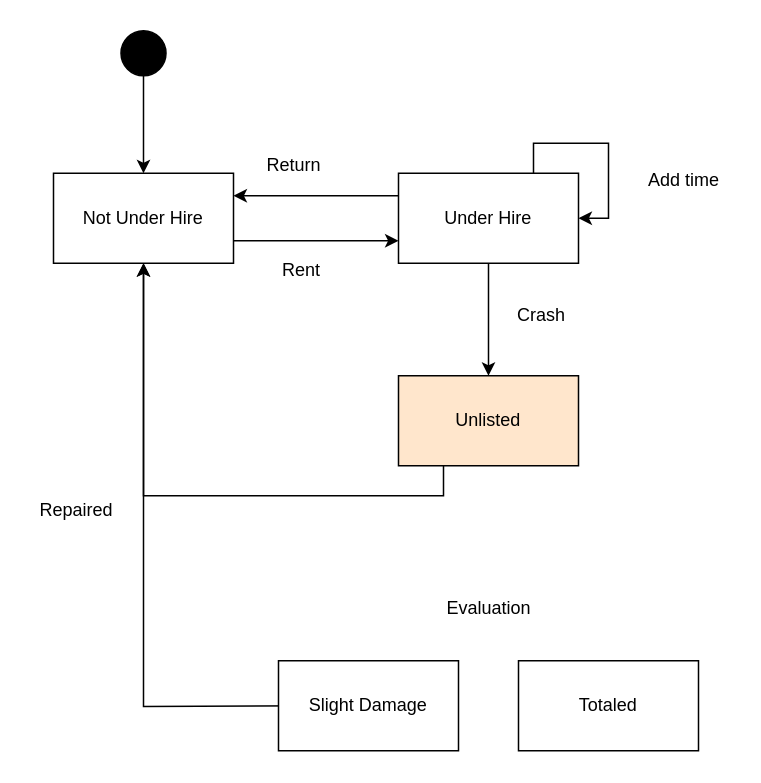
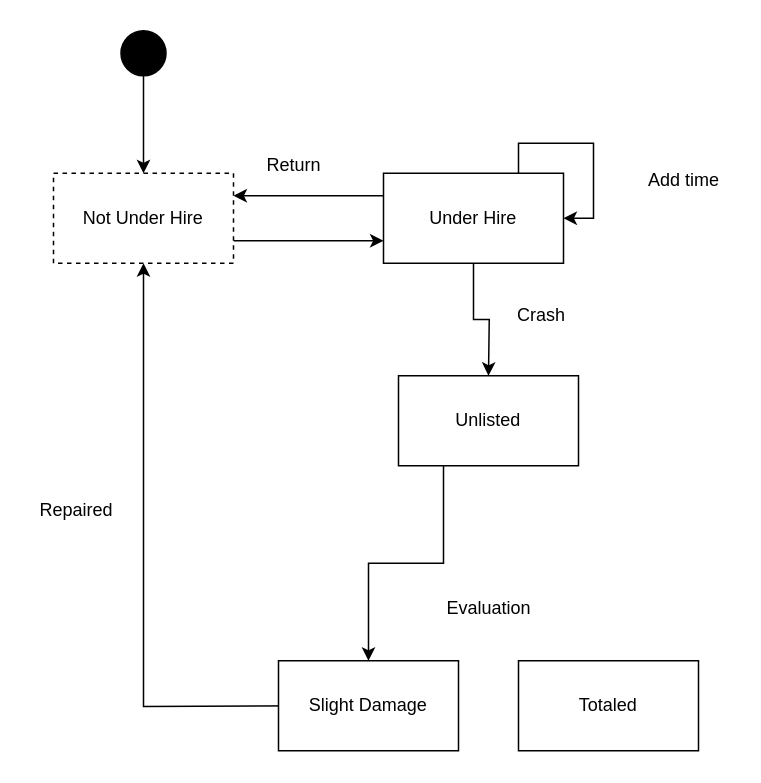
  <mxCell id="0" />
  <mxCell id="1" parent="0" />
  <mxCell id="2" style="edgeStyle=orthogonalEdgeStyle;rounded=0;orthogonalLoop=1;jettySize=auto;html=1;exitX=0.5;exitY=1;exitDx=0;exitDy=0;" edge="1" parent="1" source="4"><mxGeometry relative="1" as="geometry"><mxPoint x="325" y="250" as="targetPoint" /></mxGeometry></mxCell>
  <mxCell id="3" style="edgeStyle=orthogonalEdgeStyle;rounded=0;orthogonalLoop=1;jettySize=auto;html=1;exitX=0;exitY=0.25;exitDx=0;exitDy=0;entryX=1;entryY=0.25;entryDx=0;entryDy=0;" edge="1" parent="1" source="4" target="8"><mxGeometry relative="1" as="geometry" /></mxCell>
- <mxCell id="4" value="Under Hire" style="rounded=0;whiteSpace=wrap;html=1;fillColor=#FFFFFF;" vertex="1" parent="1"><mxGeometry x="265" y="115" width="120" height="60" as="geometry" /></mxCell>
+ <mxCell id="4" value="Under Hire" style="rounded=0;whiteSpace=wrap;html=1;fillColor=#FFFFFF;" vertex="1" parent="1"><mxGeometry x="255" y="115" width="120" height="60" as="geometry" /></mxCell>
  <mxCell id="5" style="edgeStyle=orthogonalEdgeStyle;rounded=0;orthogonalLoop=1;jettySize=auto;html=1;exitX=0;exitY=0.5;exitDx=0;exitDy=0;entryX=0.5;entryY=1;entryDx=0;entryDy=0;" edge="1" parent="1" target="8"><mxGeometry relative="1" as="geometry"><mxPoint x="215" y="470" as="sourcePoint" /></mxGeometry></mxCell>
  <mxCell id="6" value="Repaired" style="text;html=1;align=center;verticalAlign=middle;resizable=0;points=[];autosize=1;strokeColor=none;fillColor=none;" vertex="1" parent="1"><mxGeometry x="20" y="330" width="60" height="20" as="geometry" /></mxCell>
  <mxCell id="7" style="edgeStyle=orthogonalEdgeStyle;rounded=0;orthogonalLoop=1;jettySize=auto;html=1;exitX=1;exitY=0.75;exitDx=0;exitDy=0;entryX=0;entryY=0.75;entryDx=0;entryDy=0;" edge="1" parent="1" source="8" target="4"><mxGeometry relative="1" as="geometry" /></mxCell>
- <mxCell id="8" value="Not Under Hire" style="rounded=0;whiteSpace=wrap;html=1;fillColor=#FFFFFF;" vertex="1" parent="1"><mxGeometry x="35" y="115" width="120" height="60" as="geometry" /></mxCell>
- <mxCell id="9" style="edgeStyle=orthogonalEdgeStyle;rounded=0;orthogonalLoop=1;jettySize=auto;html=1;exitX=0.25;exitY=1;exitDx=0;exitDy=0;" edge="1" parent="1" source="10" target="8"><mxGeometry relative="1" as="geometry" /></mxCell>
- <mxCell id="10" value="Unlisted" style="whiteSpace=wrap;html=1;fillColor=#ffe6cc;" vertex="1" parent="1"><mxGeometry x="265" y="250" width="120" height="60" as="geometry" /></mxCell>
+ <mxCell id="8" value="Not Under Hire" style="rounded=0;whiteSpace=wrap;html=1;fillColor=#FFFFFF;dashed=1;" vertex="1" parent="1"><mxGeometry x="35" y="115" width="120" height="60" as="geometry" /></mxCell>
+ <mxCell id="9" style="edgeStyle=orthogonalEdgeStyle;rounded=0;orthogonalLoop=1;jettySize=auto;html=1;exitX=0.25;exitY=1;exitDx=0;exitDy=0;entryX=0.5;entryY=0;entryDx=0;entryDy=0;" edge="1" parent="1" source="10" target="13"><mxGeometry relative="1" as="geometry" /></mxCell>
+ <mxCell id="10" value="Unlisted" style="whiteSpace=wrap;html=1;fillColor=#FFFFFF;" vertex="1" parent="1"><mxGeometry x="265" y="250" width="120" height="60" as="geometry" /></mxCell>
  <mxCell id="11" value="Crash" style="text;html=1;align=center;verticalAlign=middle;resizable=0;points=[];autosize=1;strokeColor=none;fillColor=none;" vertex="1" parent="1"><mxGeometry x="335" y="200" width="50" height="20" as="geometry" /></mxCell>
  <mxCell id="12" value="Evaluation" style="text;html=1;align=center;verticalAlign=middle;resizable=0;points=[];autosize=1;strokeColor=none;fillColor=none;" vertex="1" parent="1"><mxGeometry x="290" y="395" width="70" height="20" as="geometry" /></mxCell>
  <mxCell id="13" value="Slight Damage" style="whiteSpace=wrap;html=1;fillColor=#FFFFFF;" vertex="1" parent="1"><mxGeometry x="185" y="440" width="120" height="60" as="geometry" /></mxCell>
  <mxCell id="14" value="Totaled" style="whiteSpace=wrap;html=1;fillColor=#FFFFFF;" vertex="1" parent="1"><mxGeometry x="345" y="440" width="120" height="60" as="geometry" /></mxCell>
  <mxCell id="15" value="Add time" style="text;html=1;align=center;verticalAlign=middle;resizable=0;points=[];autosize=1;strokeColor=none;fillColor=none;" vertex="1" parent="1"><mxGeometry x="425" y="110" width="60" height="20" as="geometry" /></mxCell>
  <mxCell id="16" style="edgeStyle=orthogonalEdgeStyle;rounded=0;orthogonalLoop=1;jettySize=auto;html=1;exitX=0.5;exitY=1;exitDx=0;exitDy=0;entryX=0.5;entryY=0;entryDx=0;entryDy=0;" edge="1" parent="1" source="17" target="8"><mxGeometry relative="1" as="geometry" /></mxCell>
  <mxCell id="17" value="" style="ellipse;whiteSpace=wrap;html=1;aspect=fixed;fillColor=#000000;" vertex="1" parent="1"><mxGeometry x="80" y="20" width="30" height="30" as="geometry" /></mxCell>
  <mxCell id="18" value="Return" style="text;html=1;align=center;verticalAlign=middle;resizable=0;points=[];autosize=1;strokeColor=none;fillColor=none;" vertex="1" parent="1"><mxGeometry x="170" y="100" width="50" height="20" as="geometry" /></mxCell>
- <mxCell id="19" value="Rent" style="text;html=1;align=center;verticalAlign=middle;resizable=0;points=[];autosize=1;strokeColor=none;fillColor=none;" vertex="1" parent="1"><mxGeometry x="180" y="170" width="40" height="20" as="geometry" /></mxCell>
  <mxCell id="20" style="edgeStyle=orthogonalEdgeStyle;rounded=0;orthogonalLoop=1;jettySize=auto;html=1;exitX=0.75;exitY=0;exitDx=0;exitDy=0;entryX=1;entryY=0.5;entryDx=0;entryDy=0;" edge="1" parent="1" source="4" target="4"><mxGeometry relative="1" as="geometry" /></mxCell>
